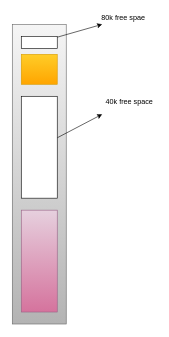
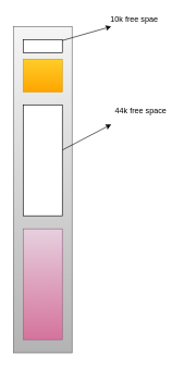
  <mxCell id="0" />
  <mxCell id="1" parent="0" />
  <mxCell id="2" value="" style="rounded=0;whiteSpace=wrap;html=1;gradientColor=#b3b3b3;fillColor=#f5f5f5;strokeColor=#666666;" vertex="1" parent="1"><mxGeometry x="20" y="40" width="90" height="500" as="geometry" /></mxCell>
  <mxCell id="3" style="rounded=0;orthogonalLoop=1;jettySize=auto;html=1;" edge="1" parent="1" source="4"><mxGeometry relative="1" as="geometry"><mxPoint x="170" y="40" as="targetPoint" /></mxGeometry></mxCell>
  <mxCell id="4" value="" style="rounded=0;whiteSpace=wrap;html=1;" vertex="1" parent="1"><mxGeometry x="35" y="60" width="60" height="20" as="geometry" /></mxCell>
  <mxCell id="5" value="" style="rounded=0;whiteSpace=wrap;html=1;gradientColor=#ffa500;fillColor=#ffcd28;strokeColor=#d79b00;" vertex="1" parent="1"><mxGeometry x="35" y="90" width="60" height="50" as="geometry" /></mxCell>
  <mxCell id="6" style="edgeStyle=none;rounded=0;orthogonalLoop=1;jettySize=auto;html=1;" edge="1" parent="1" source="7"><mxGeometry relative="1" as="geometry"><mxPoint x="170" y="190" as="targetPoint" /></mxGeometry></mxCell>
  <mxCell id="7" value="" style="rounded=0;whiteSpace=wrap;html=1;" vertex="1" parent="1"><mxGeometry x="35" y="160" width="60" height="170" as="geometry" /></mxCell>
  <mxCell id="8" value="" style="rounded=0;whiteSpace=wrap;html=1;gradientColor=#d5739d;fillColor=#e6d0de;strokeColor=#996185;" vertex="1" parent="1"><mxGeometry x="35" y="350" width="60" height="170" as="geometry" /></mxCell>
- <mxCell id="9" value="80k free spae" style="text;html=1;align=center;verticalAlign=middle;resizable=0;points=[];autosize=1;" vertex="1" parent="1"><mxGeometry x="160" y="20" width="90" height="20" as="geometry" /></mxCell>
- <mxCell id="10" value="40k free space" style="text;html=1;align=center;verticalAlign=middle;resizable=0;points=[];autosize=1;" vertex="1" parent="1"><mxGeometry x="170" y="160" width="90" height="20" as="geometry" /></mxCell>
+ <mxCell id="9" value="10k free spae" style="text;html=1;align=center;verticalAlign=middle;resizable=0;points=[];autosize=1;" vertex="1" parent="1"><mxGeometry x="160" y="20" width="90" height="20" as="geometry" /></mxCell>
+ <mxCell id="10" value="44k free space" style="text;html=1;align=center;verticalAlign=middle;resizable=0;points=[];autosize=1;" vertex="1" parent="1"><mxGeometry x="170" y="160" width="90" height="20" as="geometry" /></mxCell>
